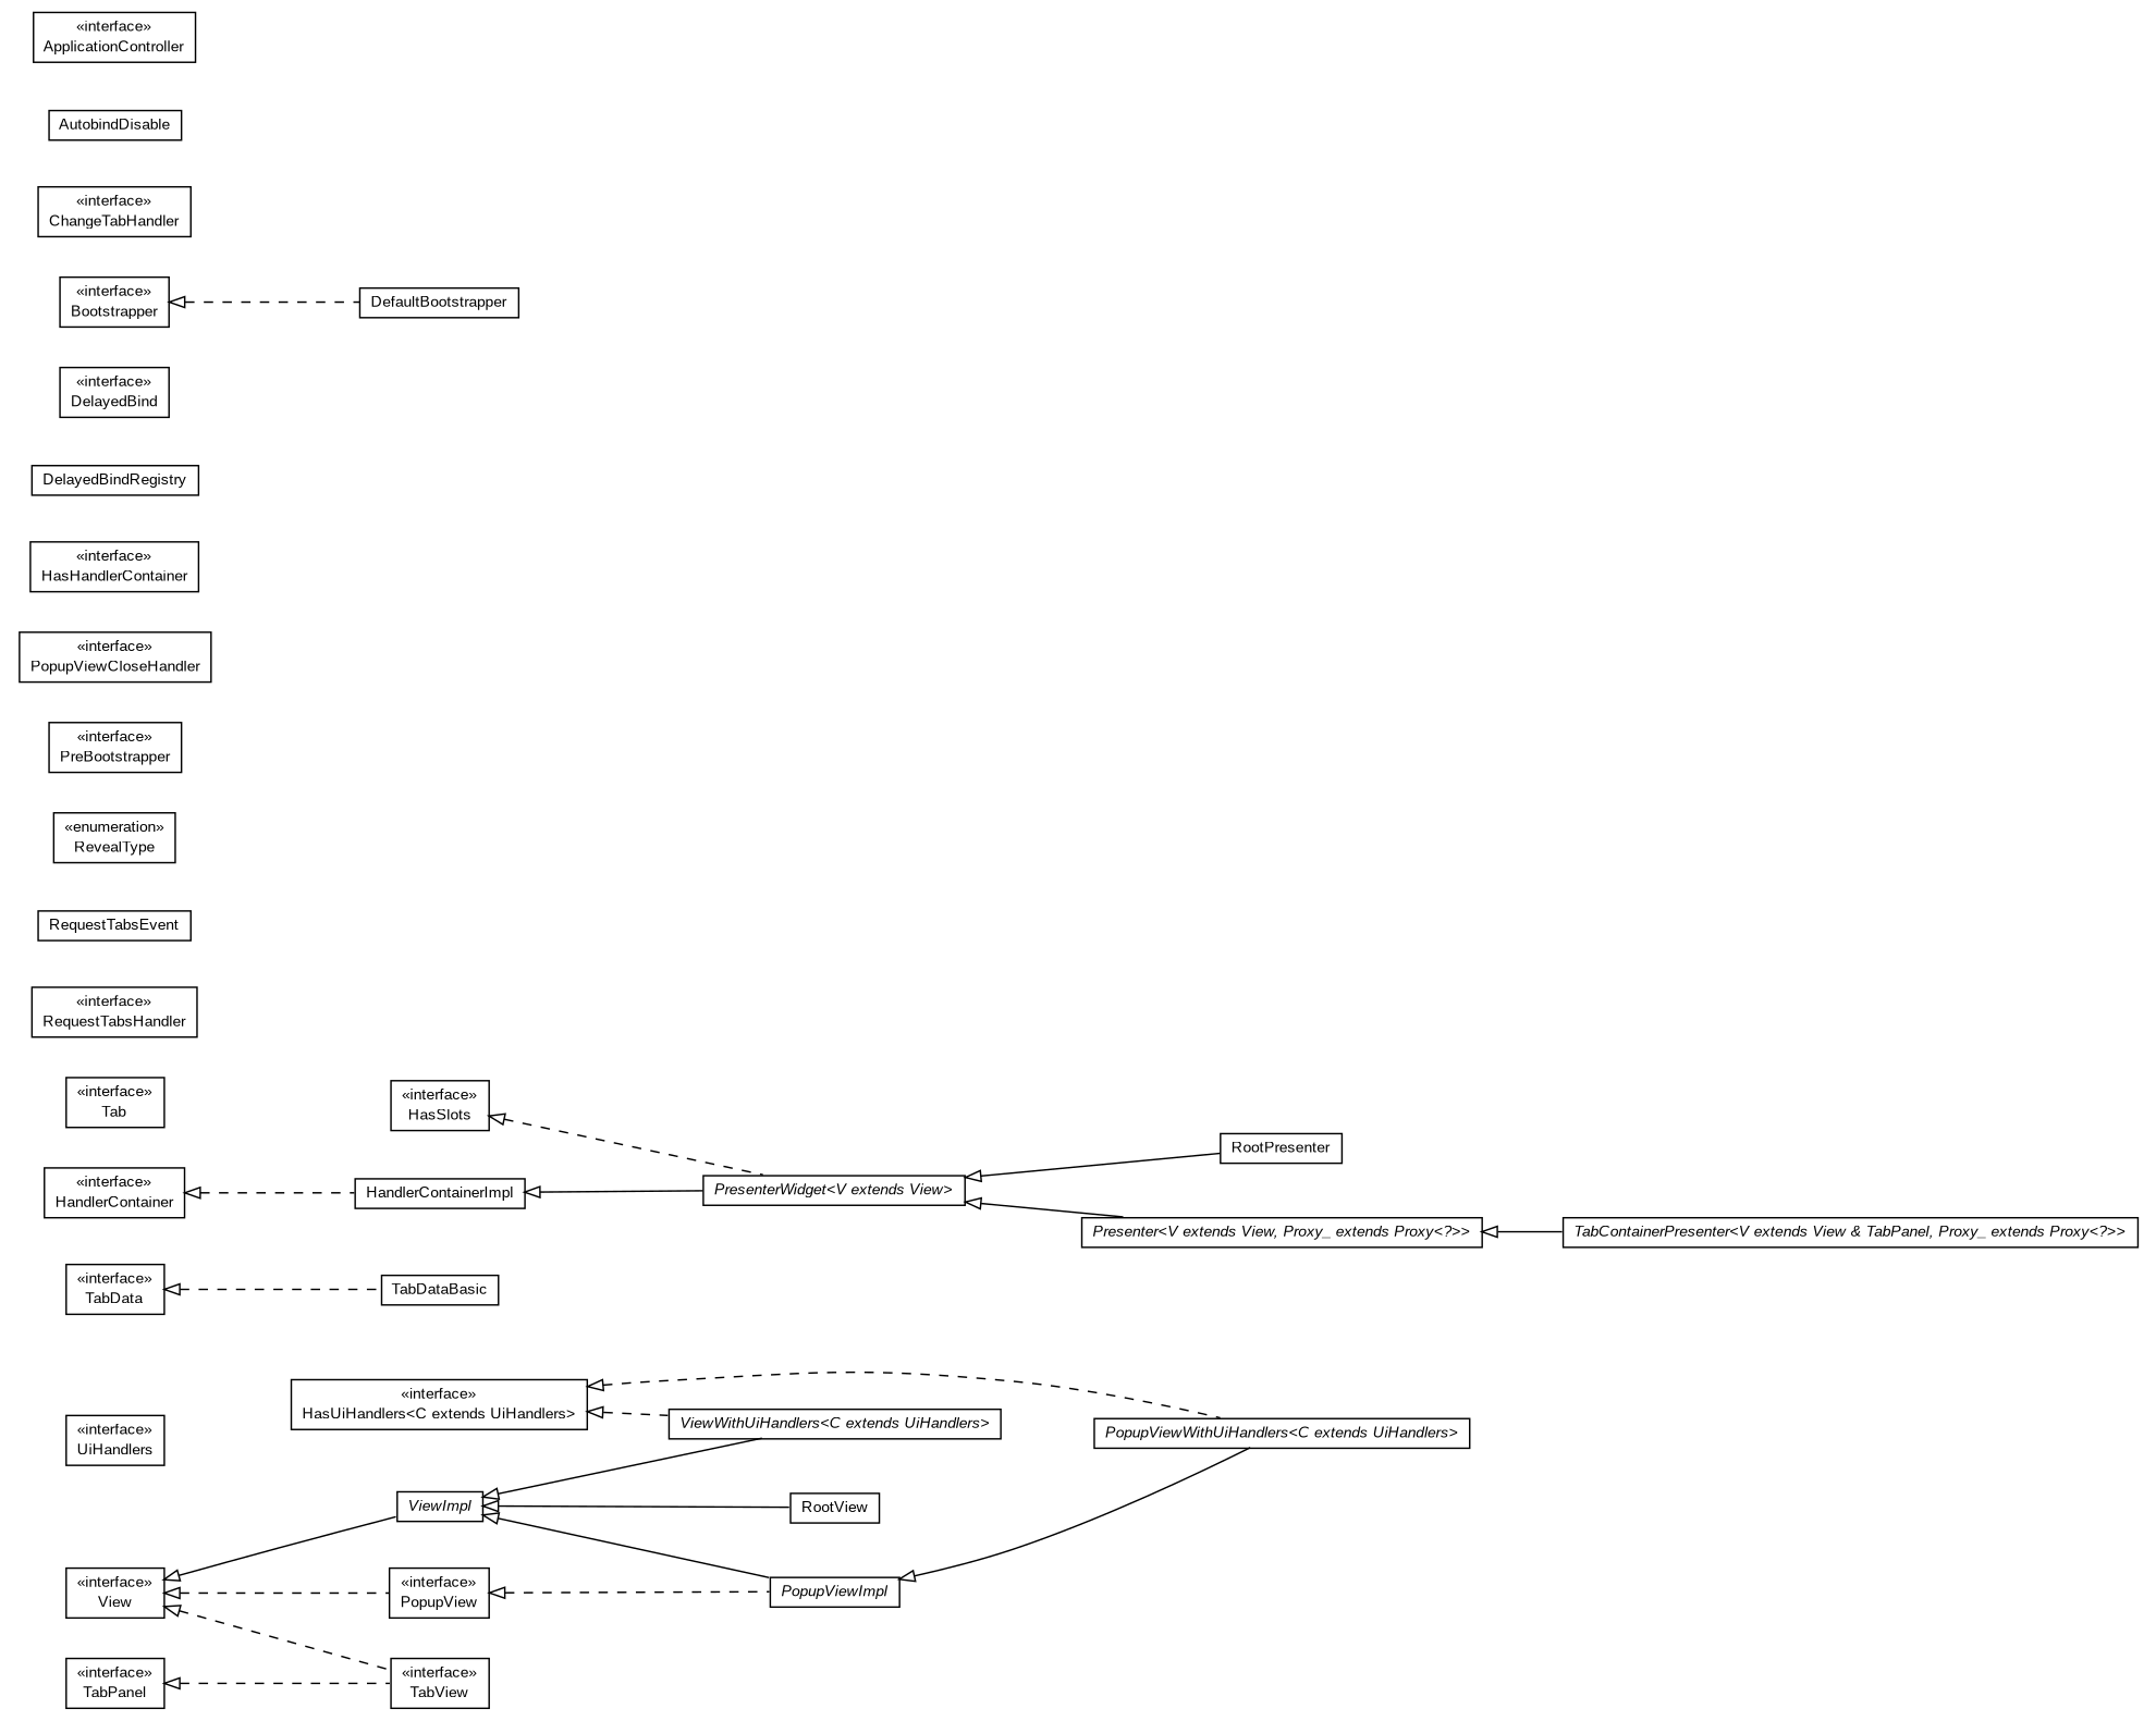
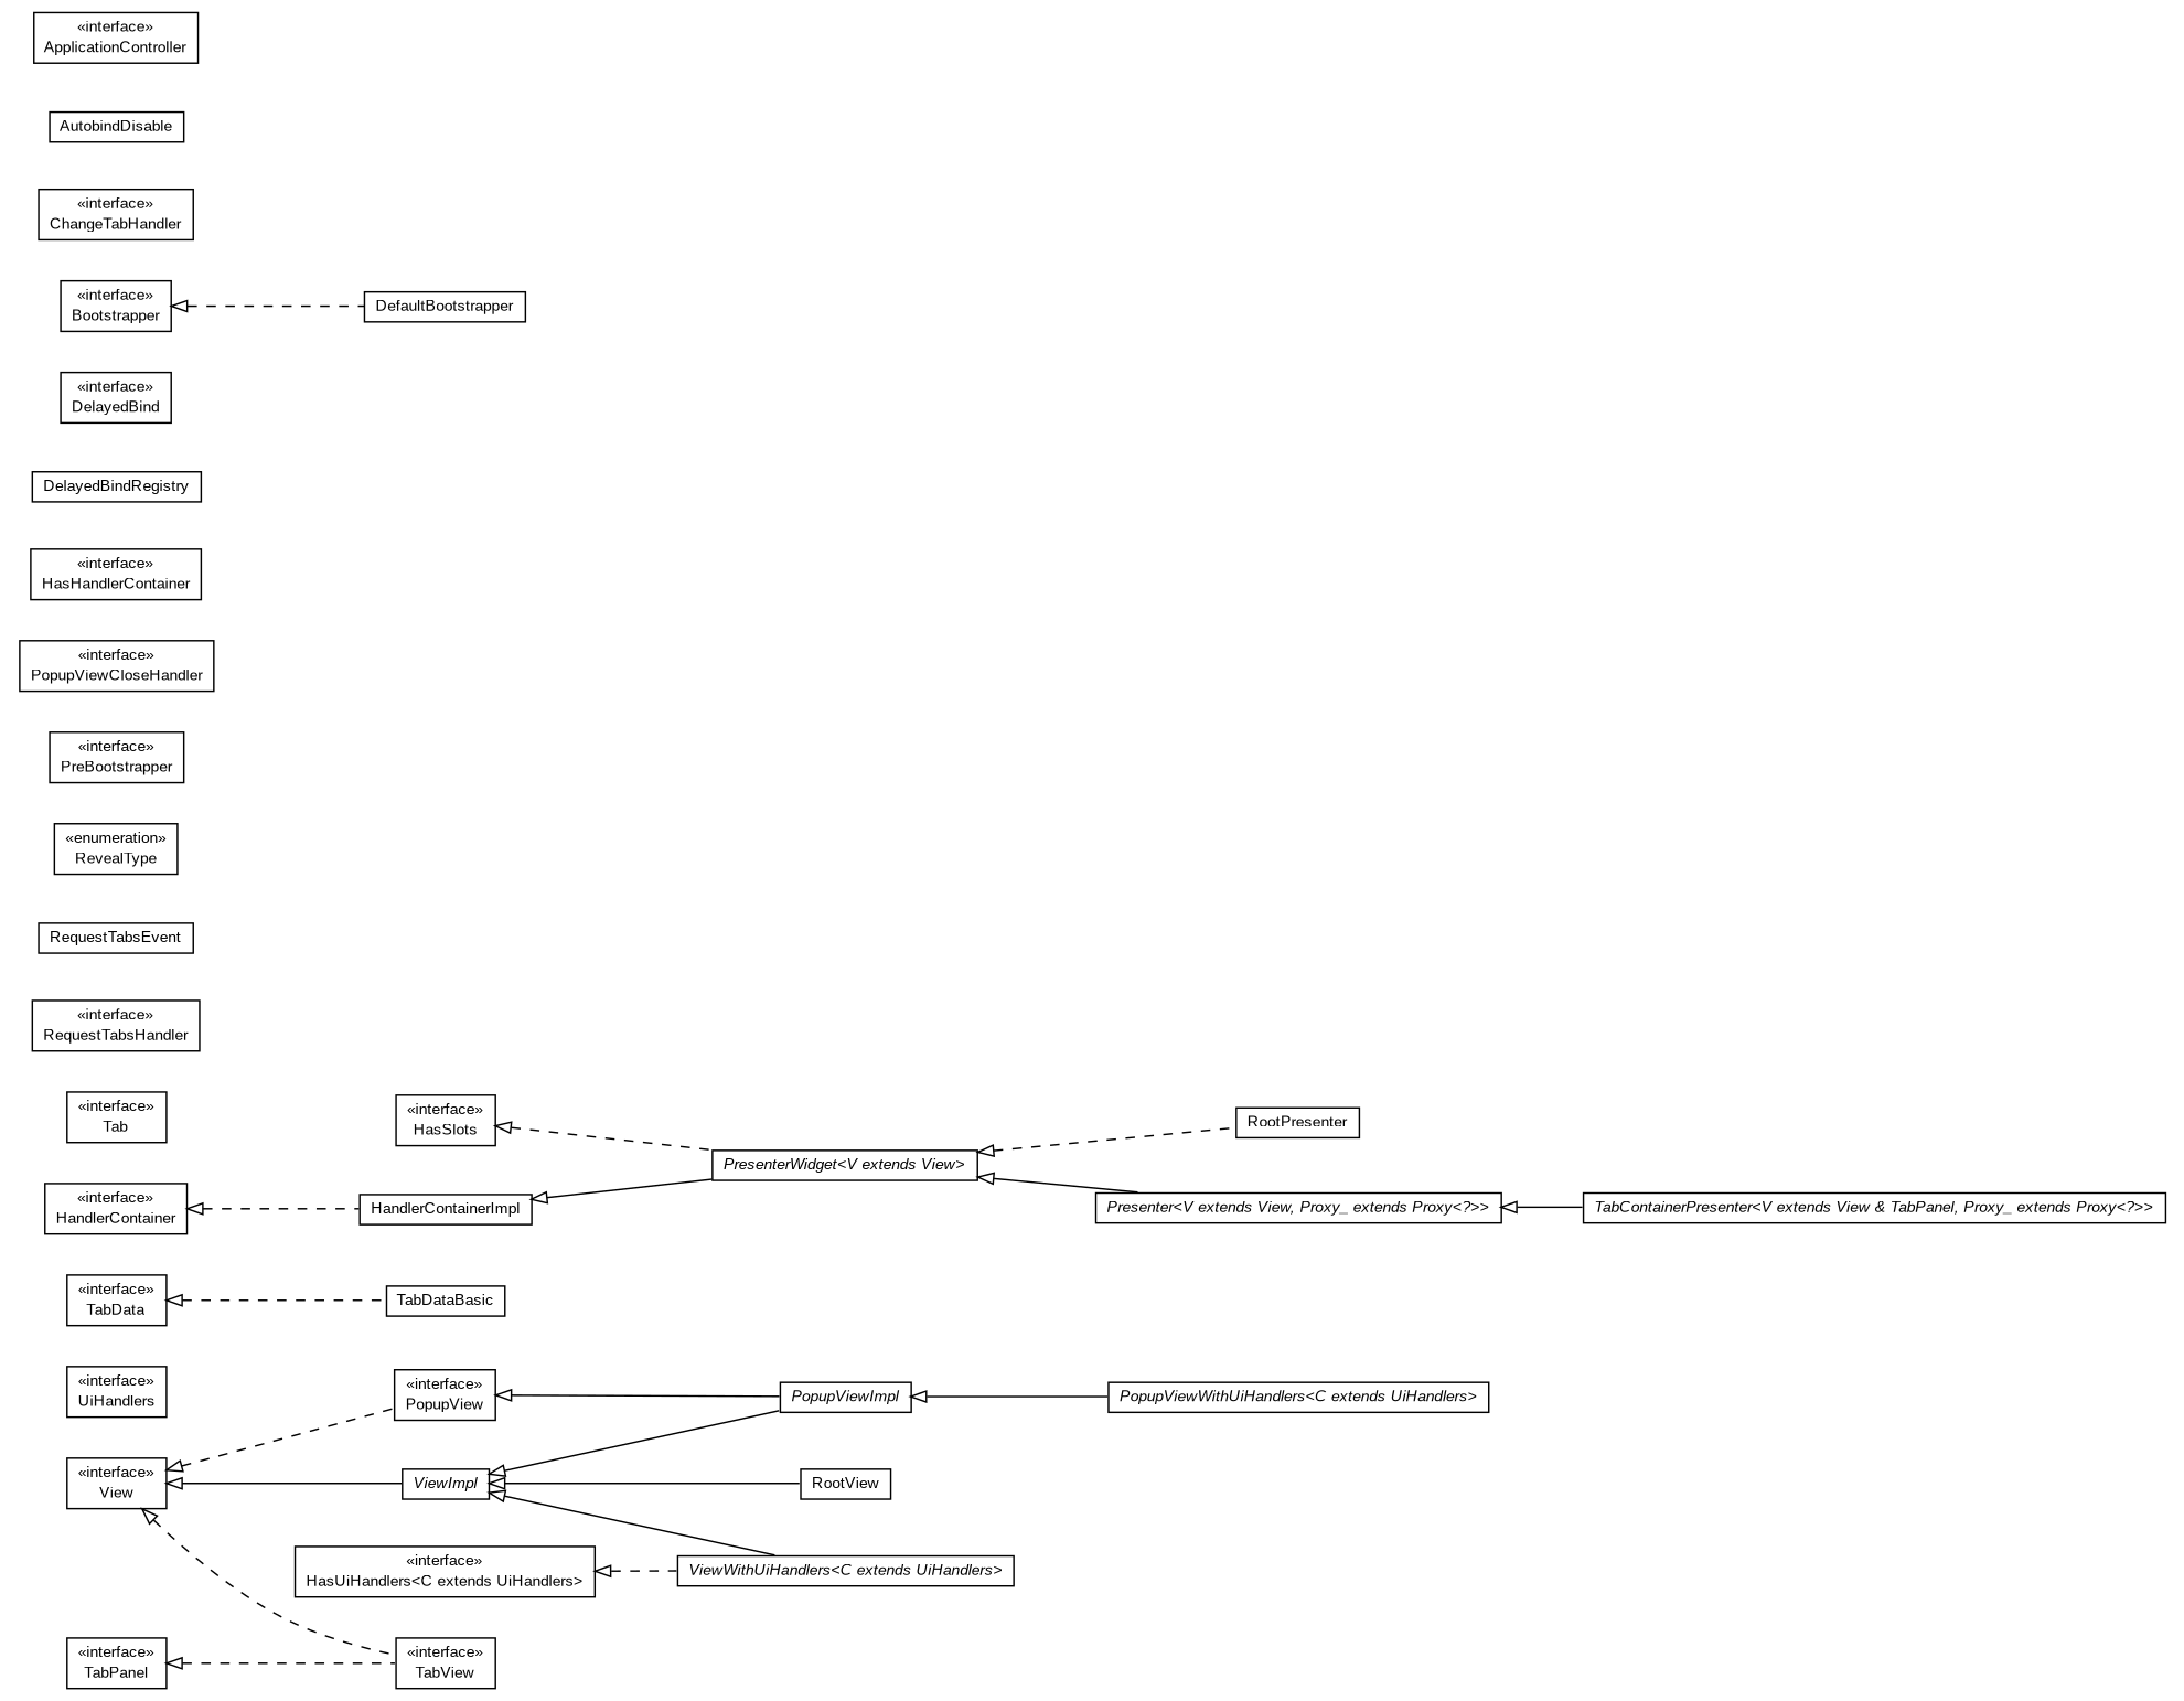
  digraph {
    nodesep=0.25
    rankdir=LR
    ranksep=0.5
    node [fontcolor=black fontname=arial fontsize=10.0 shape=plaintext]
    edge [arrowtail=empty dir=back fontname=arial fontsize=10 headport=p labelfontname=arial labelfontsize=10 tailport=p style=dashed]
    n1 [label=<<table title="com.gwtplatform.mvp.client.ViewWithUiHandlers" border="0" cellborder="1" cellspacing="0" cellpadding="2" port="p" href="./ViewWithUiHandlers.html"> 		<tr><td><table border="0" cellspacing="0" cellpadding="1"> <tr><td align="center" balign="center"><font face="arial italic"> ViewWithUiHandlers&lt;C extends UiHandlers&gt; </font></td></tr> 		</table></td></tr> 		</table>>]
    n2 [label=<<table title="com.gwtplatform.mvp.client.ViewImpl" border="0" cellborder="1" cellspacing="0" cellpadding="2" port="p" href="./ViewImpl.html"> 		<tr><td><table border="0" cellspacing="0" cellpadding="1"> <tr><td align="center" balign="center"><font face="arial italic"> ViewImpl </font></td></tr> 		</table></td></tr> 		</table>>]
    n3 [label=<<table title="com.gwtplatform.mvp.client.RootPresenter.RootView" border="0" cellborder="1" cellspacing="0" cellpadding="2" port="p" href="./RootPresenter.RootView.html"> 		<tr><td><table border="0" cellspacing="0" cellpadding="1"> <tr><td align="center" balign="center"> RootView </td></tr> 		</table></td></tr> 		</table>>]
    n4 [label=<<table title="com.gwtplatform.mvp.client.PopupViewImpl" border="0" cellborder="1" cellspacing="0" cellpadding="2" port="p" href="./PopupViewImpl.html"> 		<tr><td><table border="0" cellspacing="0" cellpadding="1"> <tr><td align="center" balign="center"><font face="arial italic"> PopupViewImpl </font></td></tr> 		</table></td></tr> 		</table>>]
    n5 [label=<<table title="com.gwtplatform.mvp.client.PopupViewWithUiHandlers" border="0" cellborder="1" cellspacing="0" cellpadding="2" port="p" href="./PopupViewWithUiHandlers.html"> 		<tr><td><table border="0" cellspacing="0" cellpadding="1"> <tr><td align="center" balign="center"><font face="arial italic"> PopupViewWithUiHandlers&lt;C extends UiHandlers&gt; </font></td></tr> 		</table></td></tr> 		</table>>]
    n6 [label=<<table title="com.gwtplatform.mvp.client.View" border="0" cellborder="1" cellspacing="0" cellpadding="2" port="p" href="./View.html"> 		<tr><td><table border="0" cellspacing="0" cellpadding="1"> <tr><td align="center" balign="center"> &#171;interface&#187; </td></tr> <tr><td align="center" balign="center"> View </td></tr> 		</table></td></tr> 		</table>>]
    n7 [label=<<table title="com.gwtplatform.mvp.client.TabView" border="0" cellborder="1" cellspacing="0" cellpadding="2" port="p" href="./TabView.html"> 		<tr><td><table border="0" cellspacing="0" cellpadding="1"> <tr><td align="center" balign="center"> &#171;interface&#187; </td></tr> <tr><td align="center" balign="center"> TabView </td></tr> 		</table></td></tr> 		</table>>]
    n8 [label=<<table title="com.gwtplatform.mvp.client.PopupView" border="0" cellborder="1" cellspacing="0" cellpadding="2" port="p" href="./PopupView.html"> 		<tr><td><table border="0" cellspacing="0" cellpadding="1"> <tr><td align="center" balign="center"> &#171;interface&#187; </td></tr> <tr><td align="center" balign="center"> PopupView </td></tr> 		</table></td></tr> 		</table>>]
    n9 [label=<<table title="com.gwtplatform.mvp.client.UiHandlers" border="0" cellborder="1" cellspacing="0" cellpadding="2" port="p" href="./UiHandlers.html"> 		<tr><td><table border="0" cellspacing="0" cellpadding="1"> <tr><td align="center" balign="center"> &#171;interface&#187; </td></tr> <tr><td align="center" balign="center"> UiHandlers </td></tr> 		</table></td></tr> 		</table>>]
    n10 [label=<<table title="com.gwtplatform.mvp.client.TabPanel" border="0" cellborder="1" cellspacing="0" cellpadding="2" port="p" href="./TabPanel.html"> 		<tr><td><table border="0" cellspacing="0" cellpadding="1"> <tr><td align="center" balign="center"> &#171;interface&#187; </td></tr> <tr><td align="center" balign="center"> TabPanel </td></tr> 		</table></td></tr> 		</table>>]
    n11 [label=<<table title="com.gwtplatform.mvp.client.TabDataBasic" border="0" cellborder="1" cellspacing="0" cellpadding="2" port="p" href="./TabDataBasic.html"> 		<tr><td><table border="0" cellspacing="0" cellpadding="1"> <tr><td align="center" balign="center"> TabDataBasic </td></tr> 		</table></td></tr> 		</table>>]
    n12 [label=<<table title="com.gwtplatform.mvp.client.TabData" border="0" cellborder="1" cellspacing="0" cellpadding="2" port="p" href="./TabData.html"> 		<tr><td><table border="0" cellspacing="0" cellpadding="1"> <tr><td align="center" balign="center"> &#171;interface&#187; </td></tr> <tr><td align="center" balign="center"> TabData </td></tr> 		</table></td></tr> 		</table>>]
    n13 [label=<<table title="com.gwtplatform.mvp.client.TabContainerPresenter" border="0" cellborder="1" cellspacing="0" cellpadding="2" port="p" href="./TabContainerPresenter.html"> 		<tr><td><table border="0" cellspacing="0" cellpadding="1"> <tr><td align="center" balign="center"><font face="arial italic"> TabContainerPresenter&lt;V extends View &amp; TabPanel, Proxy_ extends Proxy&lt;?&gt;&gt; </font></td></tr> 		</table></td></tr> 		</table>>]
    n14 [label=<<table title="com.gwtplatform.mvp.client.Tab" border="0" cellborder="1" cellspacing="0" cellpadding="2" port="p" href="./Tab.html"> 		<tr><td><table border="0" cellspacing="0" cellpadding="1"> <tr><td align="center" balign="center"> &#171;interface&#187; </td></tr> <tr><td align="center" balign="center"> Tab </td></tr> 		</table></td></tr> 		</table>>]
    n15 [label=<<table title="com.gwtplatform.mvp.client.RootPresenter" border="0" cellborder="1" cellspacing="0" cellpadding="2" port="p" href="./RootPresenter.html"> 		<tr><td><table border="0" cellspacing="0" cellpadding="1"> <tr><td align="center" balign="center"> RootPresenter </td></tr> 		</table></td></tr> 		</table>>]
    n16 [label=<<table title="com.gwtplatform.mvp.client.RequestTabsHandler" border="0" cellborder="1" cellspacing="0" cellpadding="2" port="p" href="./RequestTabsHandler.html"> 		<tr><td><table border="0" cellspacing="0" cellpadding="1"> <tr><td align="center" balign="center"> &#171;interface&#187; </td></tr> <tr><td align="center" balign="center"> RequestTabsHandler </td></tr> 		</table></td></tr> 		</table>>]
    n17 [label=<<table title="com.gwtplatform.mvp.client.RequestTabsEvent" border="0" cellborder="1" cellspacing="0" cellpadding="2" port="p" href="./RequestTabsEvent.html"> 		<tr><td><table border="0" cellspacing="0" cellpadding="1"> <tr><td align="center" balign="center"> RequestTabsEvent </td></tr> 		</table></td></tr> 		</table>>]
    n18 [label=<<table title="com.gwtplatform.mvp.client.PresenterWidget" border="0" cellborder="1" cellspacing="0" cellpadding="2" port="p" href="./PresenterWidget.html"> 		<tr><td><table border="0" cellspacing="0" cellpadding="1"> <tr><td align="center" balign="center"><font face="arial italic"> PresenterWidget&lt;V extends View&gt; </font></td></tr> 		</table></td></tr> 		</table>>]
    n19 [label=<<table title="com.gwtplatform.mvp.client.Presenter" border="0" cellborder="1" cellspacing="0" cellpadding="2" port="p" href="./Presenter.html"> 		<tr><td><table border="0" cellspacing="0" cellpadding="1"> <tr><td align="center" balign="center"><font face="arial italic"> Presenter&lt;V extends View, Proxy_ extends Proxy&lt;?&gt;&gt; </font></td></tr> 		</table></td></tr> 		</table>>]
    n20 [label=<<table title="com.gwtplatform.mvp.client.Presenter.RevealType" border="0" cellborder="1" cellspacing="0" cellpadding="2" port="p" href="./Presenter.RevealType.html"> 		<tr><td><table border="0" cellspacing="0" cellpadding="1"> <tr><td align="center" balign="center"> &#171;enumeration&#187; </td></tr> <tr><td align="center" balign="center"> RevealType </td></tr> 		</table></td></tr> 		</table>>]
    n21 [label=<<table title="com.gwtplatform.mvp.client.PreBootstrapper" border="0" cellborder="1" cellspacing="0" cellpadding="2" port="p" href="./PreBootstrapper.html"> 		<tr><td><table border="0" cellspacing="0" cellpadding="1"> <tr><td align="center" balign="center"> &#171;interface&#187; </td></tr> <tr><td align="center" balign="center"> PreBootstrapper </td></tr> 		</table></td></tr> 		</table>>]
    n22 [label=<<table title="com.gwtplatform.mvp.client.PopupViewCloseHandler" border="0" cellborder="1" cellspacing="0" cellpadding="2" port="p" href="./PopupViewCloseHandler.html"> 		<tr><td><table border="0" cellspacing="0" cellpadding="1"> <tr><td align="center" balign="center"> &#171;interface&#187; </td></tr> <tr><td align="center" balign="center"> PopupViewCloseHandler </td></tr> 		</table></td></tr> 		</table>>]
    n23 [label=<<table title="com.gwtplatform.mvp.client.HasUiHandlers" border="0" cellborder="1" cellspacing="0" cellpadding="2" port="p" href="./HasUiHandlers.html"> 		<tr><td><table border="0" cellspacing="0" cellpadding="1"> <tr><td align="center" balign="center"> &#171;interface&#187; </td></tr> <tr><td align="center" balign="center"> HasUiHandlers&lt;C extends UiHandlers&gt; </td></tr> 		</table></td></tr> 		</table>>]
    n24 [label=<<table title="com.gwtplatform.mvp.client.HasSlots" border="0" cellborder="1" cellspacing="0" cellpadding="2" port="p" href="./HasSlots.html"> 		<tr><td><table border="0" cellspacing="0" cellpadding="1"> <tr><td align="center" balign="center"> &#171;interface&#187; </td></tr> <tr><td align="center" balign="center"> HasSlots </td></tr> 		</table></td></tr> 		</table>>]
    n25 [label=<<table title="com.gwtplatform.mvp.client.HasHandlerContainer" border="0" cellborder="1" cellspacing="0" cellpadding="2" port="p" href="./HasHandlerContainer.html"> 		<tr><td><table border="0" cellspacing="0" cellpadding="1"> <tr><td align="center" balign="center"> &#171;interface&#187; </td></tr> <tr><td align="center" balign="center"> HasHandlerContainer </td></tr> 		</table></td></tr> 		</table>>]
    n26 [label=<<table title="com.gwtplatform.mvp.client.HandlerContainerImpl" border="0" cellborder="1" cellspacing="0" cellpadding="2" port="p" href="./HandlerContainerImpl.html"> 		<tr><td><table border="0" cellspacing="0" cellpadding="1"> <tr><td align="center" balign="center"> HandlerContainerImpl </td></tr> 		</table></td></tr> 		</table>>]
    n27 [label=<<table title="com.gwtplatform.mvp.client.HandlerContainer" border="0" cellborder="1" cellspacing="0" cellpadding="2" port="p" href="./HandlerContainer.html"> 		<tr><td><table border="0" cellspacing="0" cellpadding="1"> <tr><td align="center" balign="center"> &#171;interface&#187; </td></tr> <tr><td align="center" balign="center"> HandlerContainer </td></tr> 		</table></td></tr> 		</table>>]
    n28 [label=<<table title="com.gwtplatform.mvp.client.DelayedBindRegistry" border="0" cellborder="1" cellspacing="0" cellpadding="2" port="p" href="./DelayedBindRegistry.html"> 		<tr><td><table border="0" cellspacing="0" cellpadding="1"> <tr><td align="center" balign="center"> DelayedBindRegistry </td></tr> 		</table></td></tr> 		</table>>]
    n29 [label=<<table title="com.gwtplatform.mvp.client.DelayedBind" border="0" cellborder="1" cellspacing="0" cellpadding="2" port="p" href="./DelayedBind.html"> 		<tr><td><table border="0" cellspacing="0" cellpadding="1"> <tr><td align="center" balign="center"> &#171;interface&#187; </td></tr> <tr><td align="center" balign="center"> DelayedBind </td></tr> 		</table></td></tr> 		</table>>]
    n30 [label=<<table title="com.gwtplatform.mvp.client.DefaultBootstrapper" border="0" cellborder="1" cellspacing="0" cellpadding="2" port="p" href="./DefaultBootstrapper.html"> 		<tr><td><table border="0" cellspacing="0" cellpadding="1"> <tr><td align="center" balign="center"> DefaultBootstrapper </td></tr> 		</table></td></tr> 		</table>>]
    n31 [label=<<table title="com.gwtplatform.mvp.client.ChangeTabHandler" border="0" cellborder="1" cellspacing="0" cellpadding="2" port="p" href="./ChangeTabHandler.html"> 		<tr><td><table border="0" cellspacing="0" cellpadding="1"> <tr><td align="center" balign="center"> &#171;interface&#187; </td></tr> <tr><td align="center" balign="center"> ChangeTabHandler </td></tr> 		</table></td></tr> 		</table>>]
    n32 [label=<<table title="com.gwtplatform.mvp.client.Bootstrapper" border="0" cellborder="1" cellspacing="0" cellpadding="2" port="p" href="./Bootstrapper.html"> 		<tr><td><table border="0" cellspacing="0" cellpadding="1"> <tr><td align="center" balign="center"> &#171;interface&#187; </td></tr> <tr><td align="center" balign="center"> Bootstrapper </td></tr> 		</table></td></tr> 		</table>>]
    n33 [label=<<table title="com.gwtplatform.mvp.client.AutobindDisable" border="0" cellborder="1" cellspacing="0" cellpadding="2" port="p" href="./AutobindDisable.html"> 		<tr><td><table border="0" cellspacing="0" cellpadding="1"> <tr><td align="center" balign="center"> AutobindDisable </td></tr> 		</table></td></tr> 		</table>>]
    n34 [label=<<table title="com.gwtplatform.mvp.client.ApplicationController" border="0" cellborder="1" cellspacing="0" cellpadding="2" port="p" href="./ApplicationController.html"> 		<tr><td><table border="0" cellspacing="0" cellpadding="1"> <tr><td align="center" balign="center"> &#171;interface&#187; </td></tr> <tr><td align="center" balign="center"> ApplicationController </td></tr> 		</table></td></tr> 		</table>>]
    n2 -> n1 [style=""]
    n2 -> n3 [style=""]
    n2 -> n4 [style=""]
    n4 -> n5 [style=""]
    n6 -> n2 [style=solid]
    n6 -> n7
    n6 -> n8
-   n8 -> n4
+   n8 -> n4 [style=solid]
    n10 -> n7
    n12 -> n11
-   n18 -> n15 [style=""]
+   n18 -> n15
    n18 -> n19 [style=""]
    n19 -> n13 [style=""]
    n23 -> n1
-   n23 -> n5
    n24 -> n18
    n26 -> n18 [style=""]
    n27 -> n26
    n32 -> n30
  }
